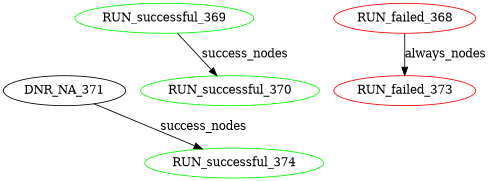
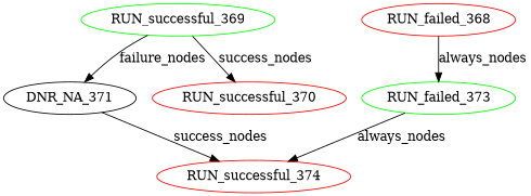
  digraph {
    rankdir=TB
    node [color=green]
-   RUN_failed_373 [color=red]
-   RUN_successful_374
+   RUN_failed_373
+   RUN_successful_374 [color=red]
    DNR_NA_371 [color=black]
    RUN_failed_368 [color=red]
    RUN_successful_369
-   RUN_successful_370
+   RUN_successful_370 [color=red]
+   RUN_failed_373 -> RUN_successful_374 [label=always_nodes]
    DNR_NA_371 -> RUN_successful_374 [label=success_nodes]
    RUN_failed_368 -> RUN_failed_373 [label=always_nodes]
+   RUN_successful_369 -> DNR_NA_371 [label=failure_nodes]
    RUN_successful_369 -> RUN_successful_370 [label=success_nodes]
  }
